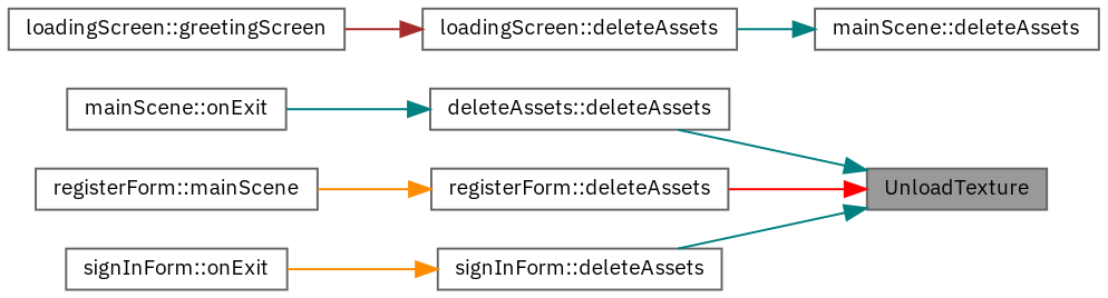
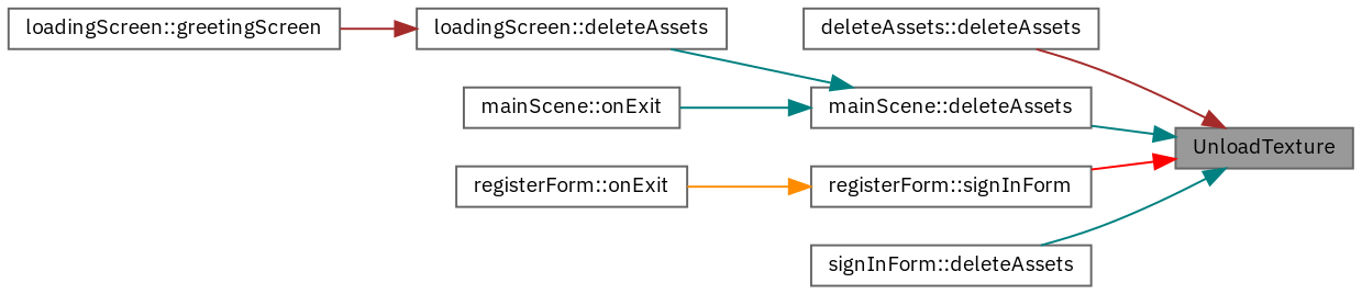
  digraph {
    fontname="IBM Plex Sans"
    rankdir=RL
    node [color=grey40 fillcolor=white fontname="IBM Plex Sans" fontsize=10 shape=box style=filled]
    edge [color=teal dir=back fontname="IBM Plex Sans" fontsize=10 labelfontname=Helvetica labelfontsize=10 style=solid]
    n1 [color=gray40 fillcolor=grey60 fontcolor=black height=0.2 label=UnloadTexture width=0.4]
    n2 [height=0.2 label="deleteAssets::deleteAssets" width=0.4]
    n3 [height=0.2 label="mainScene::deleteAssets" width=0.4]
-   n4 [height=0.2 label="registerForm::deleteAssets" width=0.4]
+   n4 [height=0.2 label="registerForm::signInForm" width=0.4]
    n5 [height=0.2 label="signInForm::deleteAssets" width=0.4]
    n6 [height=0.2 label="loadingScreen::deleteAssets" width=0.4]
    n7 [height=0.2 label="loadingScreen::greetingScreen" width=0.4]
    n8 [height=0.2 label="mainScene::onExit" width=0.4]
-   n9 [height=0.2 label="registerForm::mainScene" width=0.4]
-   n10 [height=0.2 label="signInForm::onExit" width=0.4]
-   n1 -> n2
+   n9 [height=0.2 label="registerForm::onExit" width=0.4]
+   n1 -> n2 [color=brown]
+   n1 -> n3
    n1 -> n4 [color=red]
    n1 -> n5
    n3 -> n6
-   n2 -> n8
+   n3 -> n8
    n4 -> n9 [color=darkorange]
-   n5 -> n10 [color=darkorange]
    n6 -> n7 [color=brown]
  }
